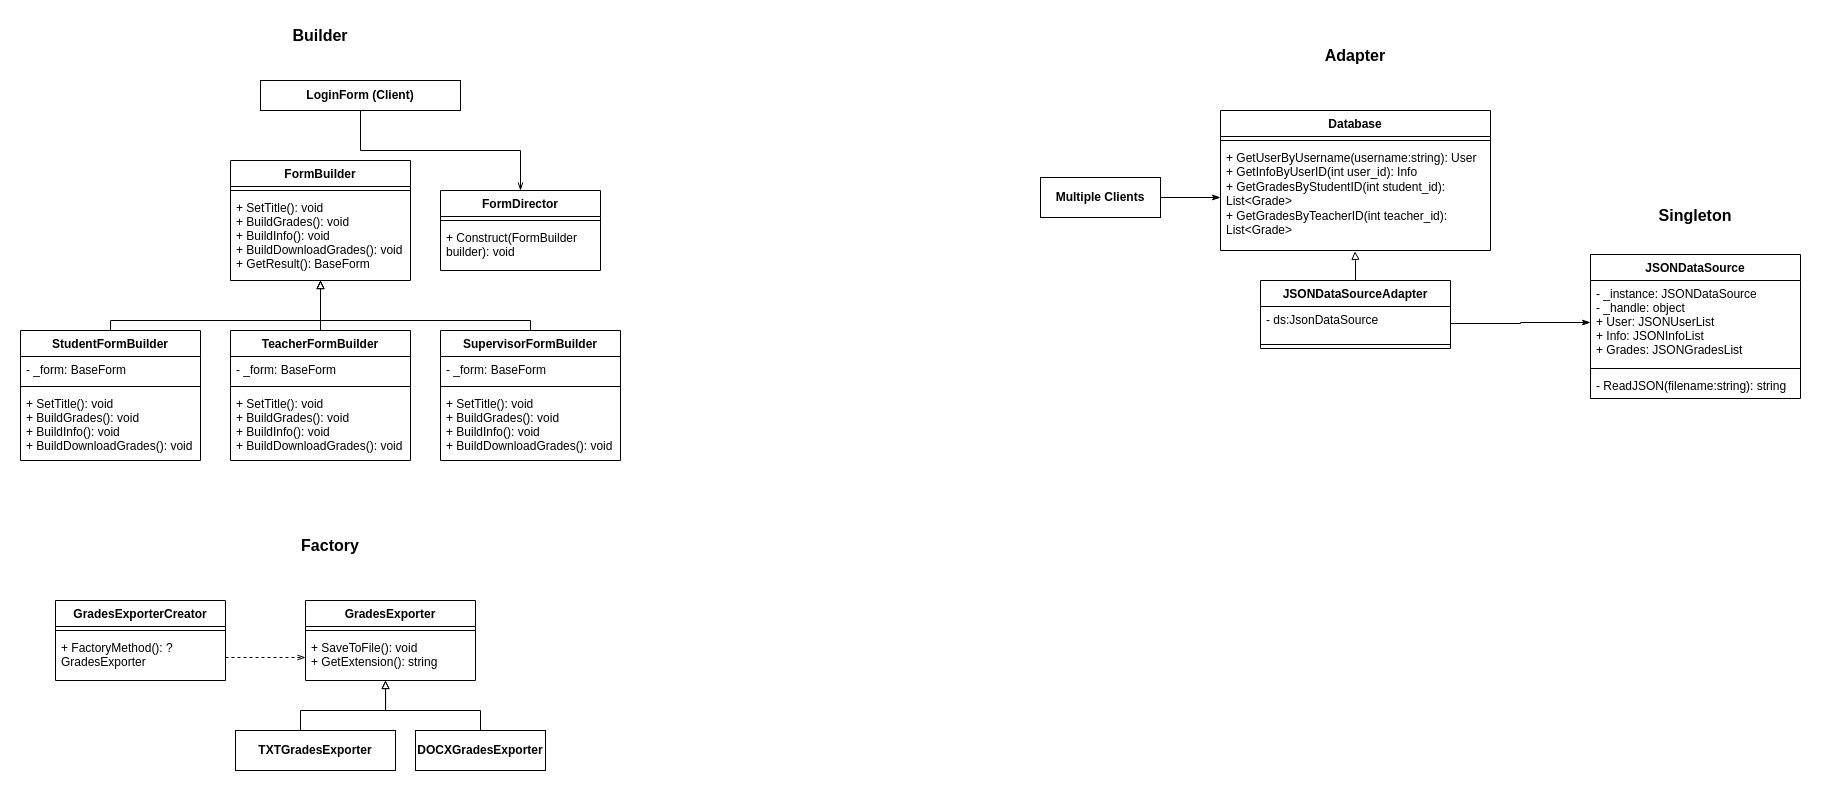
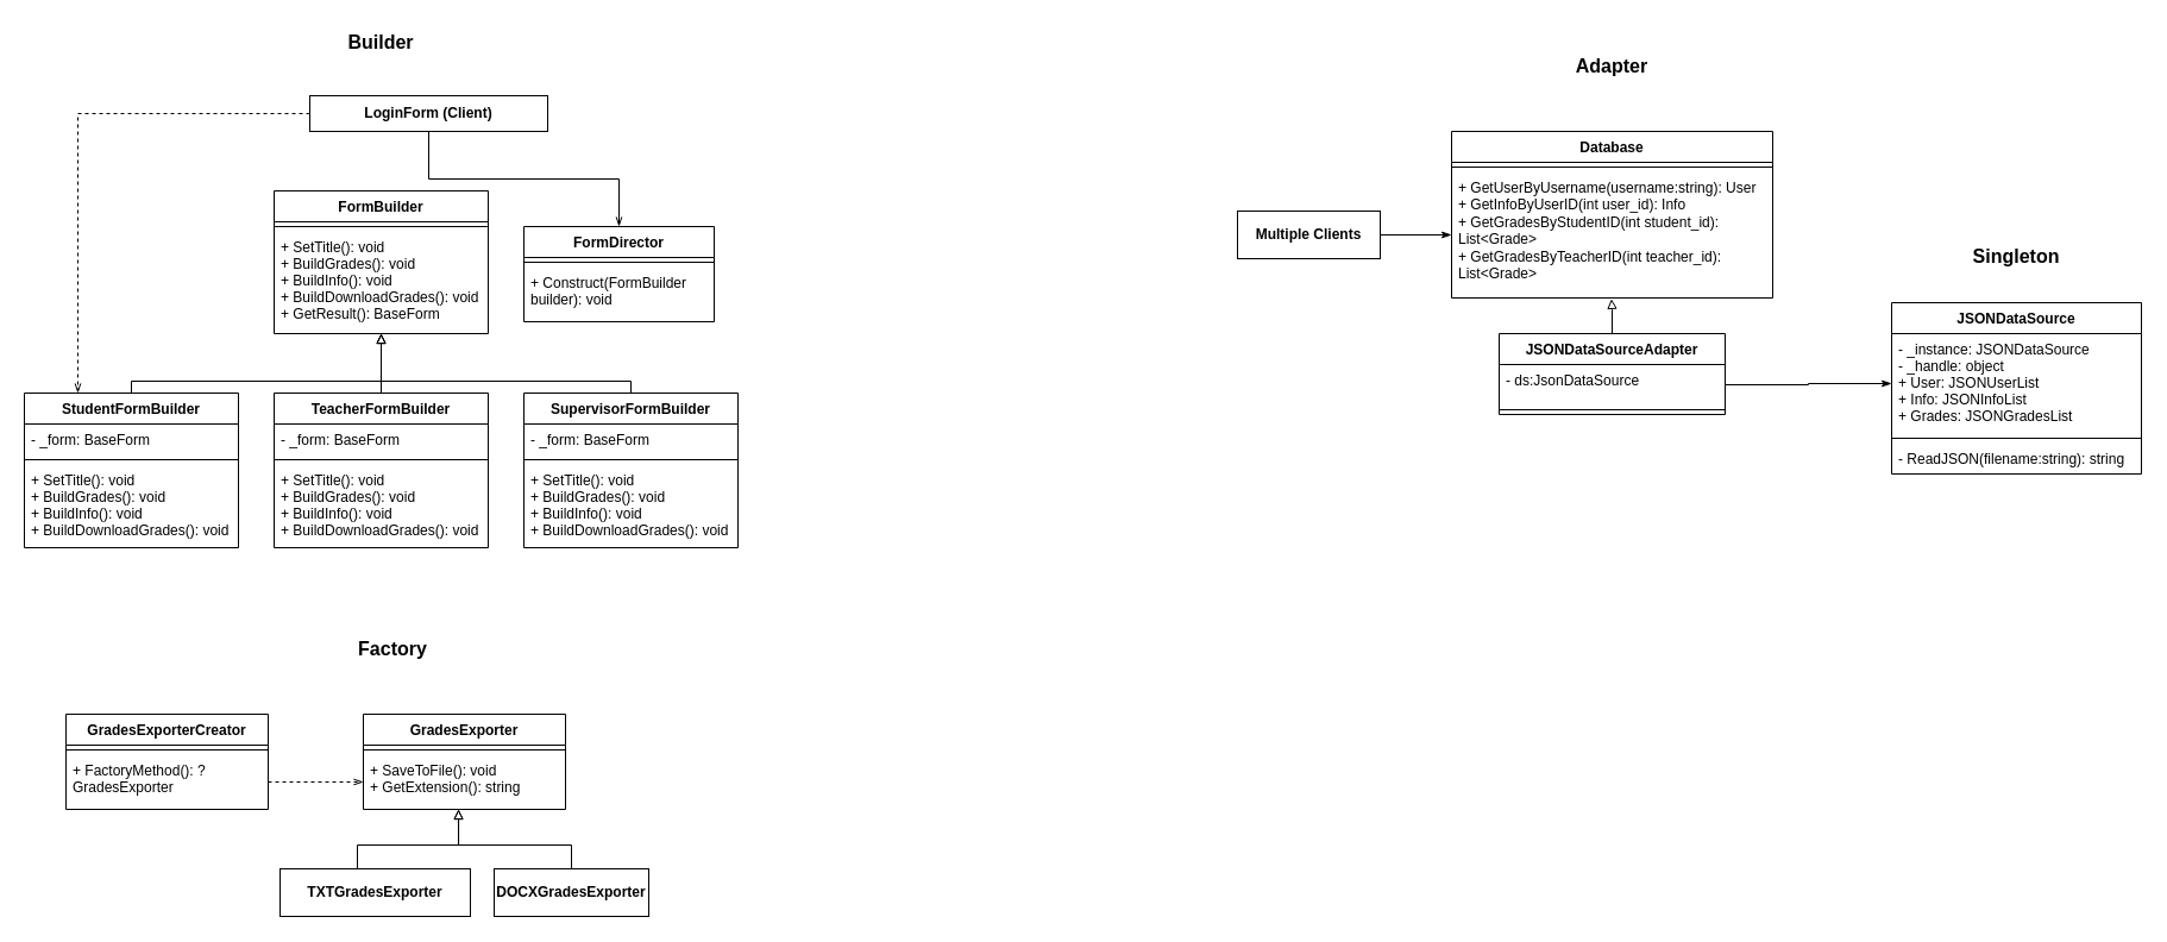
  <mxCell id="0" />
  <mxCell id="1" parent="0" />
  <mxCell id="2" value="FormDirector" style="swimlane;fontStyle=1;align=center;verticalAlign=top;childLayout=stackLayout;horizontal=1;startSize=26;horizontalStack=0;resizeParent=1;resizeParentMax=0;resizeLast=0;collapsible=1;marginBottom=0;" parent="1" vertex="1"><mxGeometry x="440" y="190" width="160" height="80" as="geometry" /></mxCell>
  <mxCell id="3" value="" style="line;strokeWidth=1;fillColor=none;align=left;verticalAlign=middle;spacingTop=-1;spacingLeft=3;spacingRight=3;rotatable=0;labelPosition=right;points=[];portConstraint=eastwest;" parent="2" vertex="1"><mxGeometry y="26" width="160" height="8" as="geometry" /></mxCell>
  <mxCell id="4" value="+ Construct(FormBuilder builder): void" style="text;strokeColor=none;fillColor=none;align=left;verticalAlign=top;spacingLeft=4;spacingRight=4;overflow=hidden;rotatable=0;points=[[0,0.5],[1,0.5]];portConstraint=eastwest;whiteSpace=wrap;" parent="2" vertex="1"><mxGeometry y="34" width="160" height="46" as="geometry" /></mxCell>
  <mxCell id="5" style="edgeStyle=orthogonalEdgeStyle;rounded=0;orthogonalLoop=1;jettySize=auto;html=1;entryX=0.5;entryY=0;entryDx=0;entryDy=0;endArrow=openThin;endFill=0;" parent="1" source="7" target="2" edge="1"><mxGeometry relative="1" as="geometry" /></mxCell>
+ <mxCell id="6" style="edgeStyle=orthogonalEdgeStyle;rounded=0;orthogonalLoop=1;jettySize=auto;html=1;entryX=0.25;entryY=0;entryDx=0;entryDy=0;endArrow=openThin;endFill=0;dashed=1;" parent="1" source="7" target="12" edge="1"><mxGeometry relative="1" as="geometry" /></mxCell>
  <mxCell id="7" value="&lt;b&gt;LoginForm (Client)&lt;/b&gt;" style="rounded=0;whiteSpace=wrap;html=1;" parent="1" vertex="1"><mxGeometry x="260" y="80" width="200" height="30" as="geometry" /></mxCell>
  <mxCell id="8" value="FormBuilder" style="swimlane;fontStyle=1;align=center;verticalAlign=top;childLayout=stackLayout;horizontal=1;startSize=26;horizontalStack=0;resizeParent=1;resizeParentMax=0;resizeLast=0;collapsible=1;marginBottom=0;" parent="1" vertex="1"><mxGeometry x="230" y="160" width="180" height="120" as="geometry" /></mxCell>
  <mxCell id="9" value="" style="line;strokeWidth=1;fillColor=none;align=left;verticalAlign=middle;spacingTop=-1;spacingLeft=3;spacingRight=3;rotatable=0;labelPosition=right;points=[];portConstraint=eastwest;" parent="8" vertex="1"><mxGeometry y="26" width="180" height="8" as="geometry" /></mxCell>
  <mxCell id="10" value="+ SetTitle(): void&#10;+ BuildGrades(): void&#10;+ BuildInfo(): void &#10;+ BuildDownloadGrades(): void&#10;+ GetResult(): BaseForm" style="text;strokeColor=none;fillColor=none;align=left;verticalAlign=top;spacingLeft=4;spacingRight=4;overflow=hidden;rotatable=0;points=[[0,0.5],[1,0.5]];portConstraint=eastwest;" parent="8" vertex="1"><mxGeometry y="34" width="180" height="86" as="geometry" /></mxCell>
  <mxCell id="11" style="edgeStyle=orthogonalEdgeStyle;rounded=0;orthogonalLoop=1;jettySize=auto;html=1;endArrow=block;endFill=0;" parent="1" source="12" edge="1"><mxGeometry relative="1" as="geometry"><mxPoint x="320" y="280" as="targetPoint" /><Array as="points"><mxPoint x="110" y="320" /><mxPoint x="320" y="320" /></Array></mxGeometry></mxCell>
  <mxCell id="12" value="StudentFormBuilder" style="swimlane;fontStyle=1;align=center;verticalAlign=top;childLayout=stackLayout;horizontal=1;startSize=26;horizontalStack=0;resizeParent=1;resizeParentMax=0;resizeLast=0;collapsible=1;marginBottom=0;" parent="1" vertex="1"><mxGeometry x="20" y="330" width="180" height="130" as="geometry" /></mxCell>
  <mxCell id="13" value="- _form: BaseForm&#10;" style="text;strokeColor=none;fillColor=none;align=left;verticalAlign=top;spacingLeft=4;spacingRight=4;overflow=hidden;rotatable=0;points=[[0,0.5],[1,0.5]];portConstraint=eastwest;" parent="12" vertex="1"><mxGeometry y="26" width="180" height="26" as="geometry" /></mxCell>
  <mxCell id="14" value="" style="line;strokeWidth=1;fillColor=none;align=left;verticalAlign=middle;spacingTop=-1;spacingLeft=3;spacingRight=3;rotatable=0;labelPosition=right;points=[];portConstraint=eastwest;" parent="12" vertex="1"><mxGeometry y="52" width="180" height="8" as="geometry" /></mxCell>
  <mxCell id="15" value="+ SetTitle(): void&#10;+ BuildGrades(): void&#10;+ BuildInfo(): void &#10;+ BuildDownloadGrades(): void" style="text;strokeColor=none;fillColor=none;align=left;verticalAlign=top;spacingLeft=4;spacingRight=4;overflow=hidden;rotatable=0;points=[[0,0.5],[1,0.5]];portConstraint=eastwest;" parent="12" vertex="1"><mxGeometry y="60" width="180" height="70" as="geometry" /></mxCell>
  <mxCell id="16" style="edgeStyle=orthogonalEdgeStyle;rounded=0;orthogonalLoop=1;jettySize=auto;html=1;endArrow=block;endFill=0;" parent="1" source="17" edge="1"><mxGeometry relative="1" as="geometry"><mxPoint x="320" y="280" as="targetPoint" /><Array as="points"><mxPoint x="530" y="320" /><mxPoint x="320" y="320" /></Array></mxGeometry></mxCell>
  <mxCell id="17" value="SupervisorFormBuilder" style="swimlane;fontStyle=1;align=center;verticalAlign=top;childLayout=stackLayout;horizontal=1;startSize=26;horizontalStack=0;resizeParent=1;resizeParentMax=0;resizeLast=0;collapsible=1;marginBottom=0;" parent="1" vertex="1"><mxGeometry x="440" y="330" width="180" height="130" as="geometry" /></mxCell>
  <mxCell id="18" value="- _form: BaseForm&#10;" style="text;strokeColor=none;fillColor=none;align=left;verticalAlign=top;spacingLeft=4;spacingRight=4;overflow=hidden;rotatable=0;points=[[0,0.5],[1,0.5]];portConstraint=eastwest;" parent="17" vertex="1"><mxGeometry y="26" width="180" height="26" as="geometry" /></mxCell>
  <mxCell id="19" value="" style="line;strokeWidth=1;fillColor=none;align=left;verticalAlign=middle;spacingTop=-1;spacingLeft=3;spacingRight=3;rotatable=0;labelPosition=right;points=[];portConstraint=eastwest;" parent="17" vertex="1"><mxGeometry y="52" width="180" height="8" as="geometry" /></mxCell>
  <mxCell id="20" value="+ SetTitle(): void&#10;+ BuildGrades(): void&#10;+ BuildInfo(): void &#10;+ BuildDownloadGrades(): void" style="text;strokeColor=none;fillColor=none;align=left;verticalAlign=top;spacingLeft=4;spacingRight=4;overflow=hidden;rotatable=0;points=[[0,0.5],[1,0.5]];portConstraint=eastwest;" parent="17" vertex="1"><mxGeometry y="60" width="180" height="70" as="geometry" /></mxCell>
  <mxCell id="21" style="edgeStyle=orthogonalEdgeStyle;rounded=0;orthogonalLoop=1;jettySize=auto;html=1;endArrow=block;endFill=0;" parent="1" source="22" edge="1"><mxGeometry relative="1" as="geometry"><mxPoint x="320" y="280" as="targetPoint" /></mxGeometry></mxCell>
  <mxCell id="22" value="TeacherFormBuilder" style="swimlane;fontStyle=1;align=center;verticalAlign=top;childLayout=stackLayout;horizontal=1;startSize=26;horizontalStack=0;resizeParent=1;resizeParentMax=0;resizeLast=0;collapsible=1;marginBottom=0;" parent="1" vertex="1"><mxGeometry x="230" y="330" width="180" height="130" as="geometry" /></mxCell>
  <mxCell id="23" value="- _form: BaseForm&#10;" style="text;strokeColor=none;fillColor=none;align=left;verticalAlign=top;spacingLeft=4;spacingRight=4;overflow=hidden;rotatable=0;points=[[0,0.5],[1,0.5]];portConstraint=eastwest;" parent="22" vertex="1"><mxGeometry y="26" width="180" height="26" as="geometry" /></mxCell>
  <mxCell id="24" value="" style="line;strokeWidth=1;fillColor=none;align=left;verticalAlign=middle;spacingTop=-1;spacingLeft=3;spacingRight=3;rotatable=0;labelPosition=right;points=[];portConstraint=eastwest;" parent="22" vertex="1"><mxGeometry y="52" width="180" height="8" as="geometry" /></mxCell>
  <mxCell id="25" value="+ SetTitle(): void&#10;+ BuildGrades(): void&#10;+ BuildInfo(): void &#10;+ BuildDownloadGrades(): void" style="text;strokeColor=none;fillColor=none;align=left;verticalAlign=top;spacingLeft=4;spacingRight=4;overflow=hidden;rotatable=0;points=[[0,0.5],[1,0.5]];portConstraint=eastwest;" parent="22" vertex="1"><mxGeometry y="60" width="180" height="70" as="geometry" /></mxCell>
  <mxCell id="26" value="GradesExporterCreator" style="swimlane;fontStyle=1;align=center;verticalAlign=top;childLayout=stackLayout;horizontal=1;startSize=26;horizontalStack=0;resizeParent=1;resizeParentMax=0;resizeLast=0;collapsible=1;marginBottom=0;" parent="1" vertex="1"><mxGeometry x="55" y="600" width="170" height="80" as="geometry" /></mxCell>
  <mxCell id="27" value="" style="line;strokeWidth=1;fillColor=none;align=left;verticalAlign=middle;spacingTop=-1;spacingLeft=3;spacingRight=3;rotatable=0;labelPosition=right;points=[];portConstraint=eastwest;" parent="26" vertex="1"><mxGeometry y="26" width="170" height="8" as="geometry" /></mxCell>
  <mxCell id="28" value="+ FactoryMethod(): ?GradesExporter" style="text;strokeColor=none;fillColor=none;align=left;verticalAlign=top;spacingLeft=4;spacingRight=4;overflow=hidden;rotatable=0;points=[[0,0.5],[1,0.5]];portConstraint=eastwest;whiteSpace=wrap;" parent="26" vertex="1"><mxGeometry y="34" width="170" height="46" as="geometry" /></mxCell>
  <mxCell id="29" value="GradesExporter" style="swimlane;fontStyle=1;align=center;verticalAlign=top;childLayout=stackLayout;horizontal=1;startSize=26;horizontalStack=0;resizeParent=1;resizeParentMax=0;resizeLast=0;collapsible=1;marginBottom=0;" parent="1" vertex="1"><mxGeometry x="305" y="600" width="170" height="80" as="geometry" /></mxCell>
  <mxCell id="30" value="" style="line;strokeWidth=1;fillColor=none;align=left;verticalAlign=middle;spacingTop=-1;spacingLeft=3;spacingRight=3;rotatable=0;labelPosition=right;points=[];portConstraint=eastwest;" parent="29" vertex="1"><mxGeometry y="26" width="170" height="8" as="geometry" /></mxCell>
  <mxCell id="31" value="+ SaveToFile(): void&#10;+ GetExtension(): string" style="text;strokeColor=none;fillColor=none;align=left;verticalAlign=top;spacingLeft=4;spacingRight=4;overflow=hidden;rotatable=0;points=[[0,0.5],[1,0.5]];portConstraint=eastwest;whiteSpace=wrap;" parent="29" vertex="1"><mxGeometry y="34" width="170" height="46" as="geometry" /></mxCell>
  <mxCell id="32" style="edgeStyle=orthogonalEdgeStyle;rounded=0;orthogonalLoop=1;jettySize=auto;html=1;entryX=0.471;entryY=1;entryDx=0;entryDy=0;entryPerimeter=0;fontSize=8;endArrow=block;endFill=0;" parent="1" source="33" target="31" edge="1"><mxGeometry relative="1" as="geometry"><Array as="points"><mxPoint x="300" y="710" /><mxPoint x="385" y="710" /></Array></mxGeometry></mxCell>
  <mxCell id="33" value="&lt;b&gt;TXTGradesExporter&lt;/b&gt;" style="rounded=0;whiteSpace=wrap;html=1;" parent="1" vertex="1"><mxGeometry x="235" y="730" width="160" height="40" as="geometry" /></mxCell>
  <mxCell id="34" style="edgeStyle=orthogonalEdgeStyle;rounded=0;orthogonalLoop=1;jettySize=auto;html=1;fontSize=8;endArrow=block;endFill=0;" parent="1" source="35" edge="1"><mxGeometry relative="1" as="geometry"><mxPoint x="385" y="680" as="targetPoint" /><Array as="points"><mxPoint x="480" y="710" /><mxPoint x="385" y="710" /></Array></mxGeometry></mxCell>
  <mxCell id="35" value="&lt;b&gt;DOCXGradesExporter&lt;/b&gt;" style="rounded=0;whiteSpace=wrap;html=1;" parent="1" vertex="1"><mxGeometry x="415" y="730" width="130" height="40" as="geometry" /></mxCell>
  <mxCell id="36" style="edgeStyle=orthogonalEdgeStyle;rounded=0;orthogonalLoop=1;jettySize=auto;html=1;entryX=0;entryY=0.5;entryDx=0;entryDy=0;fontSize=8;endArrow=openThin;endFill=0;dashed=1;" parent="1" source="28" target="31" edge="1"><mxGeometry relative="1" as="geometry" /></mxCell>
  <mxCell id="37" value="Database" style="swimlane;fontStyle=1;align=center;verticalAlign=top;childLayout=stackLayout;horizontal=1;startSize=26;horizontalStack=0;resizeParent=1;resizeParentMax=0;resizeLast=0;collapsible=1;marginBottom=0;" parent="1" vertex="1"><mxGeometry x="1220" y="110" width="270" height="140" as="geometry" /></mxCell>
  <mxCell id="38" value="" style="line;strokeWidth=1;fillColor=none;align=left;verticalAlign=middle;spacingTop=-1;spacingLeft=3;spacingRight=3;rotatable=0;labelPosition=right;points=[];portConstraint=eastwest;" parent="37" vertex="1"><mxGeometry y="26" width="270" height="8" as="geometry" /></mxCell>
  <mxCell id="39" value="+ GetUserByUsername(username:string): User&#10;+ GetInfoByUserID(int user_id): Info&#10;+ GetGradesByStudentID(int student_id): List&lt;Grade&gt;&#10;+ GetGradesByTeacherID(int teacher_id): List&lt;Grade&gt;" style="text;strokeColor=none;fillColor=none;align=left;verticalAlign=top;spacingLeft=4;spacingRight=4;overflow=hidden;rotatable=0;points=[[0,0.5],[1,0.5]];portConstraint=eastwest;whiteSpace=wrap;" parent="37" vertex="1"><mxGeometry y="34" width="270" height="106" as="geometry" /></mxCell>
  <mxCell id="40" style="edgeStyle=orthogonalEdgeStyle;rounded=0;orthogonalLoop=1;jettySize=auto;html=1;entryX=0.498;entryY=1.008;entryDx=0;entryDy=0;entryPerimeter=0;endArrow=block;endFill=0;" edge="1" parent="1" source="41" target="39"><mxGeometry relative="1" as="geometry" /></mxCell>
  <mxCell id="41" value="JSONDataSourceAdapter" style="swimlane;fontStyle=1;align=center;verticalAlign=top;childLayout=stackLayout;horizontal=1;startSize=26;horizontalStack=0;resizeParent=1;resizeParentMax=0;resizeLast=0;collapsible=1;marginBottom=0;" parent="1" vertex="1"><mxGeometry x="1260" y="280" width="190" height="68" as="geometry" /></mxCell>
  <mxCell id="42" value="- ds:JsonDataSource" style="text;strokeColor=none;fillColor=none;align=left;verticalAlign=top;spacingLeft=4;spacingRight=4;overflow=hidden;rotatable=0;points=[[0,0.5],[1,0.5]];portConstraint=eastwest;whiteSpace=wrap;" parent="41" vertex="1"><mxGeometry y="26" width="190" height="34" as="geometry" /></mxCell>
  <mxCell id="43" value="" style="line;strokeWidth=1;fillColor=none;align=left;verticalAlign=middle;spacingTop=-1;spacingLeft=3;spacingRight=3;rotatable=0;labelPosition=right;points=[];portConstraint=eastwest;" parent="41" vertex="1"><mxGeometry y="60" width="190" height="8" as="geometry" /></mxCell>
  <mxCell id="44" value="JSONDataSource" style="swimlane;fontStyle=1;align=center;verticalAlign=top;childLayout=stackLayout;horizontal=1;startSize=26;horizontalStack=0;resizeParent=1;resizeParentMax=0;resizeLast=0;collapsible=1;marginBottom=0;" vertex="1" parent="1"><mxGeometry x="1590" y="254" width="210" height="144" as="geometry" /></mxCell>
  <mxCell id="45" value="- _instance: JSONDataSource&#10;- _handle: object&#10;+ User: JSONUserList&#10;+ Info: JSONInfoList&#10;+ Grades: JSONGradesList" style="text;strokeColor=none;fillColor=none;align=left;verticalAlign=top;spacingLeft=4;spacingRight=4;overflow=hidden;rotatable=0;points=[[0,0.5],[1,0.5]];portConstraint=eastwest;" vertex="1" parent="44"><mxGeometry y="26" width="210" height="84" as="geometry" /></mxCell>
  <mxCell id="46" value="" style="line;strokeWidth=1;fillColor=none;align=left;verticalAlign=middle;spacingTop=-1;spacingLeft=3;spacingRight=3;rotatable=0;labelPosition=right;points=[];portConstraint=eastwest;" vertex="1" parent="44"><mxGeometry y="110" width="210" height="8" as="geometry" /></mxCell>
  <mxCell id="47" value="- ReadJSON(filename:string): string" style="text;strokeColor=none;fillColor=none;align=left;verticalAlign=top;spacingLeft=4;spacingRight=4;overflow=hidden;rotatable=0;points=[[0,0.5],[1,0.5]];portConstraint=eastwest;" vertex="1" parent="44"><mxGeometry y="118" width="210" height="26" as="geometry" /></mxCell>
  <mxCell id="48" style="edgeStyle=orthogonalEdgeStyle;rounded=0;orthogonalLoop=1;jettySize=auto;html=1;entryX=0;entryY=0.5;entryDx=0;entryDy=0;endArrow=classicThin;endFill=1;" edge="1" parent="1" source="42" target="45"><mxGeometry relative="1" as="geometry" /></mxCell>
  <mxCell id="49" style="edgeStyle=orthogonalEdgeStyle;rounded=0;orthogonalLoop=1;jettySize=auto;html=1;entryX=0;entryY=0.5;entryDx=0;entryDy=0;endArrow=classicThin;endFill=1;" edge="1" parent="1" source="50" target="39"><mxGeometry relative="1" as="geometry" /></mxCell>
  <mxCell id="50" value="&lt;b&gt;Multiple Clients&lt;/b&gt;" style="rounded=0;whiteSpace=wrap;html=1;" vertex="1" parent="1"><mxGeometry x="1040" y="177" width="120" height="40" as="geometry" /></mxCell>
  <mxCell id="51" value="Builder" style="text;html=1;strokeColor=none;fillColor=none;align=center;verticalAlign=middle;whiteSpace=wrap;rounded=0;fontSize=16;fontStyle=1" vertex="1" parent="1"><mxGeometry x="290" y="20" width="60" height="30" as="geometry" /></mxCell>
  <mxCell id="52" value="Factory" style="text;html=1;strokeColor=none;fillColor=none;align=center;verticalAlign=middle;whiteSpace=wrap;rounded=0;fontSize=16;fontStyle=1" vertex="1" parent="1"><mxGeometry x="300" y="530" width="60" height="30" as="geometry" /></mxCell>
  <mxCell id="53" value="Adapter" style="text;html=1;strokeColor=none;fillColor=none;align=center;verticalAlign=middle;whiteSpace=wrap;rounded=0;fontSize=16;fontStyle=1" vertex="1" parent="1"><mxGeometry x="1325" y="40" width="60" height="30" as="geometry" /></mxCell>
  <mxCell id="54" value="Singleton" style="text;html=1;strokeColor=none;fillColor=none;align=center;verticalAlign=middle;whiteSpace=wrap;rounded=0;fontSize=16;fontStyle=1" vertex="1" parent="1"><mxGeometry x="1665" y="200" width="60" height="30" as="geometry" /></mxCell>
